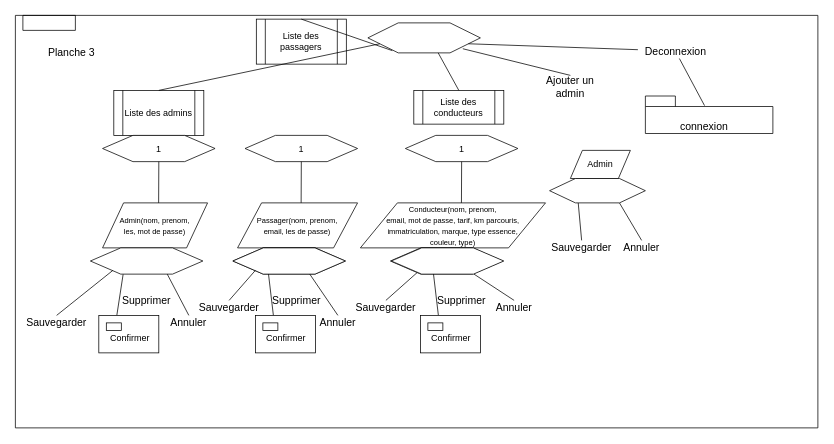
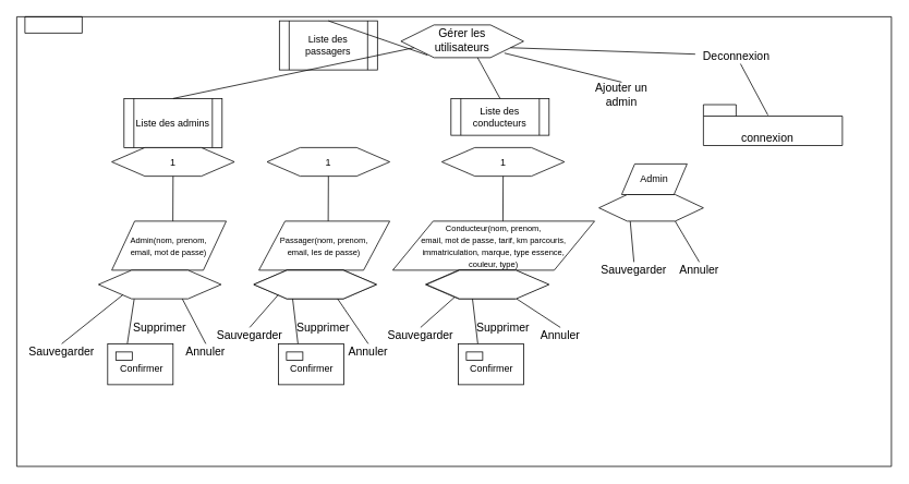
  <mxCell id="0" />
  <mxCell id="1" parent="0" />
  <mxCell id="2" value="" style="verticalLabelPosition=bottom;verticalAlign=top;html=1;shape=mxgraph.basic.rect;fillColor2=none;strokeWidth=1;size=20;indent=5;labelBackgroundColor=none;fontSize=14;fontColor=#000000;textOpacity=0;fillColor=none;" parent="1" vertex="1"><mxGeometry x="20" y="20" width="1070" height="550" as="geometry" /></mxCell>
  <mxCell id="3" value="" style="verticalLabelPosition=bottom;verticalAlign=top;html=1;shape=mxgraph.basic.rect;fillColor2=none;strokeWidth=1;size=20;indent=5;labelBackgroundColor=none;fillColor=none;fontSize=14;fontColor=#000000;" parent="1" vertex="1"><mxGeometry x="30" y="20" width="70" height="20" as="geometry" /></mxCell>
- <mxCell id="4" value="Planche 3" style="text;html=1;strokeColor=none;fillColor=none;align=center;verticalAlign=middle;whiteSpace=wrap;rounded=0;fontSize=14;" parent="1" vertex="1"><mxGeometry x="60" y="60" width="70" height="20" as="geometry" /></mxCell>
  <mxCell id="5" value="Liste des admins" style="shape=process;whiteSpace=wrap;html=1;backgroundOutline=1;" parent="1" vertex="1"><mxGeometry x="151.25" y="120" width="120" height="60" as="geometry" /></mxCell>
  <mxCell id="6" value="Liste des passagers" style="shape=process;whiteSpace=wrap;html=1;backgroundOutline=1;" parent="1" vertex="1"><mxGeometry x="341.25" y="25" width="120" height="60" as="geometry" /></mxCell>
  <mxCell id="7" value="Liste des conducteurs" style="shape=process;whiteSpace=wrap;html=1;backgroundOutline=1;" parent="1" vertex="1"><mxGeometry x="551.25" y="120" width="120" height="45" as="geometry" /></mxCell>
  <mxCell id="8" value="" style="verticalLabelPosition=bottom;verticalAlign=top;html=1;shape=hexagon;perimeter=hexagonPerimeter2;arcSize=6;size=0.27;" parent="1" vertex="1"><mxGeometry x="136.25" y="180" width="150" height="35" as="geometry" /></mxCell>
  <mxCell id="9" value="1" style="text;html=1;resizable=0;autosize=1;align=center;verticalAlign=middle;points=[];fillColor=none;strokeColor=none;rounded=0;" parent="1" vertex="1"><mxGeometry x="201.25" y="187.5" width="20" height="20" as="geometry" /></mxCell>
- <mxCell id="10" value="&lt;font style=&quot;font-size: 10px&quot;&gt;Admin(nom, prenom, &lt;br&gt;les, mot de passe)&lt;/font&gt;" style="shape=parallelogram;perimeter=parallelogramPerimeter;whiteSpace=wrap;html=1;" parent="1" vertex="1"><mxGeometry x="136.25" y="270" width="140" height="60" as="geometry" /></mxCell>
+ <mxCell id="10" value="&lt;font style=&quot;font-size: 10px&quot;&gt;Admin(nom, prenom, &lt;br&gt;email, mot de passe)&lt;/font&gt;" style="shape=parallelogram;perimeter=parallelogramPerimeter;whiteSpace=wrap;html=1;" parent="1" vertex="1"><mxGeometry x="136.25" y="270" width="140" height="60" as="geometry" /></mxCell>
  <mxCell id="11" value="" style="endArrow=none;html=1;exitX=0.5;exitY=1;exitDx=0;exitDy=0;" parent="1" source="8" edge="1"><mxGeometry width="50" height="50" relative="1" as="geometry"><mxPoint x="390" y="230" as="sourcePoint" /><mxPoint x="211" y="270" as="targetPoint" /></mxGeometry></mxCell>
  <mxCell id="12" value="" style="verticalLabelPosition=bottom;verticalAlign=top;html=1;shape=hexagon;perimeter=hexagonPerimeter2;arcSize=6;size=0.27;" parent="1" vertex="1"><mxGeometry x="326.25" y="180" width="150" height="35" as="geometry" /></mxCell>
  <mxCell id="13" value="&lt;font style=&quot;font-size: 10px&quot;&gt;Passager(nom, prenom, &lt;br&gt;email, les de passe)&lt;/font&gt;" style="shape=parallelogram;perimeter=parallelogramPerimeter;whiteSpace=wrap;html=1;" parent="1" vertex="1"><mxGeometry x="316.25" y="270" width="160" height="60" as="geometry" /></mxCell>
  <mxCell id="14" value="" style="endArrow=none;html=1;exitX=0.5;exitY=1;exitDx=0;exitDy=0;" parent="1" source="12" edge="1"><mxGeometry width="50" height="50" relative="1" as="geometry"><mxPoint x="580" y="230" as="sourcePoint" /><mxPoint x="401" y="270" as="targetPoint" /></mxGeometry></mxCell>
  <mxCell id="15" value="1" style="text;html=1;resizable=0;autosize=1;align=center;verticalAlign=middle;points=[];fillColor=none;strokeColor=none;rounded=0;" parent="1" vertex="1"><mxGeometry x="391.25" y="187.5" width="20" height="20" as="geometry" /></mxCell>
  <mxCell id="16" value="" style="verticalLabelPosition=bottom;verticalAlign=top;html=1;shape=hexagon;perimeter=hexagonPerimeter2;arcSize=6;size=0.27;" parent="1" vertex="1"><mxGeometry x="540" y="180" width="150" height="35" as="geometry" /></mxCell>
  <mxCell id="17" value="&lt;font style=&quot;font-size: 10px&quot;&gt;Conducteur(nom, prenom, &lt;br&gt;email, mot de passe, tarif, km parcouris, immatriculation, marque, type essence, &lt;br&gt;couleur, type)&lt;/font&gt;" style="shape=parallelogram;perimeter=parallelogramPerimeter;whiteSpace=wrap;html=1;" parent="1" vertex="1"><mxGeometry x="480" y="270" width="246.87" height="60" as="geometry" /></mxCell>
  <mxCell id="18" value="" style="endArrow=none;html=1;exitX=0.5;exitY=1;exitDx=0;exitDy=0;" parent="1" source="16" edge="1"><mxGeometry width="50" height="50" relative="1" as="geometry"><mxPoint x="793.75" y="230" as="sourcePoint" /><mxPoint x="614.75" y="270" as="targetPoint" /></mxGeometry></mxCell>
  <mxCell id="19" value="1" style="text;html=1;resizable=0;autosize=1;align=center;verticalAlign=middle;points=[];fillColor=none;strokeColor=none;rounded=0;" parent="1" vertex="1"><mxGeometry x="605" y="187.5" width="20" height="20" as="geometry" /></mxCell>
  <mxCell id="20" value="" style="group" parent="1" vertex="1" connectable="0"><mxGeometry x="120" y="330" width="150" height="35" as="geometry" /></mxCell>
  <mxCell id="21" value="" style="verticalLabelPosition=bottom;verticalAlign=top;html=1;shape=hexagon;perimeter=hexagonPerimeter2;arcSize=6;size=0.27;" parent="20" vertex="1"><mxGeometry width="150" height="35" as="geometry" /></mxCell>
  <mxCell id="22" value="" style="group" parent="1" vertex="1" connectable="0"><mxGeometry x="310" y="330" width="171.25" height="140" as="geometry" /></mxCell>
  <mxCell id="23" value="" style="verticalLabelPosition=bottom;verticalAlign=top;html=1;shape=hexagon;perimeter=hexagonPerimeter2;arcSize=6;size=0.27;" parent="22" vertex="1"><mxGeometry width="150" height="35" as="geometry" /></mxCell>
  <mxCell id="24" value="" style="group" parent="22" vertex="1" connectable="0"><mxGeometry width="150" height="35" as="geometry" /></mxCell>
  <mxCell id="25" value="" style="verticalLabelPosition=bottom;verticalAlign=top;html=1;shape=hexagon;perimeter=hexagonPerimeter2;arcSize=6;size=0.27;" parent="24" vertex="1"><mxGeometry width="150" height="35" as="geometry" /></mxCell>
  <mxCell id="26" value="" style="endArrow=none;html=1;exitX=0.5;exitY=0;exitDx=0;exitDy=0;" parent="22" source="27" edge="1"><mxGeometry width="50" height="50" relative="1" as="geometry"><mxPoint x="-20" y="80" as="sourcePoint" /><mxPoint x="30" y="30" as="targetPoint" /></mxGeometry></mxCell>
  <mxCell id="27" value="Sauvegarder" style="text;html=1;strokeColor=none;fillColor=none;align=center;verticalAlign=middle;whiteSpace=wrap;rounded=0;fontSize=14;" parent="22" vertex="1"><mxGeometry x="-40" y="70" width="70" height="20" as="geometry" /></mxCell>
  <mxCell id="28" value="Annuler" style="text;html=1;strokeColor=none;fillColor=none;align=center;verticalAlign=middle;whiteSpace=wrap;rounded=0;fontSize=14;" parent="22" vertex="1"><mxGeometry x="105" y="90" width="70" height="20" as="geometry" /></mxCell>
  <mxCell id="29" value="" style="endArrow=none;html=1;exitX=0.5;exitY=0;exitDx=0;exitDy=0;entryX=0.375;entryY=1;entryDx=0;entryDy=0;" parent="22" source="28" edge="1"><mxGeometry width="50" height="50" relative="1" as="geometry"><mxPoint x="101.25" y="90" as="sourcePoint" /><mxPoint x="102.5" y="35" as="targetPoint" /></mxGeometry></mxCell>
  <mxCell id="30" value="Supprimer" style="text;html=1;strokeColor=none;fillColor=none;align=center;verticalAlign=middle;whiteSpace=wrap;rounded=0;fontSize=14;" vertex="1" parent="22"><mxGeometry x="50" y="60" width="70" height="20" as="geometry" /></mxCell>
  <mxCell id="31" value="" style="endArrow=none;html=1;entryX=0.375;entryY=1;entryDx=0;entryDy=0;" edge="1" parent="22"><mxGeometry width="50" height="50" relative="1" as="geometry"><mxPoint x="54" y="90" as="sourcePoint" /><mxPoint x="47.5" y="35" as="targetPoint" /></mxGeometry></mxCell>
  <mxCell id="32" value="" style="rounded=0;whiteSpace=wrap;html=1;" vertex="1" parent="22"><mxGeometry x="30" y="90" width="80" height="50" as="geometry" /></mxCell>
  <mxCell id="33" value="" style="rounded=0;whiteSpace=wrap;html=1;" vertex="1" parent="22"><mxGeometry x="40" y="100" width="20" height="10" as="geometry" /></mxCell>
  <mxCell id="34" value="Confirmer" style="text;html=1;strokeColor=none;fillColor=none;align=center;verticalAlign=middle;whiteSpace=wrap;rounded=0;" vertex="1" parent="22"><mxGeometry x="51.25" y="110" width="40" height="20" as="geometry" /></mxCell>
  <mxCell id="35" value="" style="group" parent="1" vertex="1" connectable="0"><mxGeometry x="520" y="330" width="180.25" height="110" as="geometry" /></mxCell>
  <mxCell id="36" value="" style="verticalLabelPosition=bottom;verticalAlign=top;html=1;shape=hexagon;perimeter=hexagonPerimeter2;arcSize=6;size=0.27;" parent="35" vertex="1"><mxGeometry width="150" height="35" as="geometry" /></mxCell>
  <mxCell id="37" value="" style="endArrow=none;html=1;exitX=0.5;exitY=0;exitDx=0;exitDy=0;" parent="35" source="46" edge="1"><mxGeometry width="50" height="50" relative="1" as="geometry"><mxPoint x="-331" y="-240" as="sourcePoint" /><mxPoint x="39" y="30" as="targetPoint" /></mxGeometry></mxCell>
  <mxCell id="38" value="Annuler" style="text;html=1;strokeColor=none;fillColor=none;align=center;verticalAlign=middle;whiteSpace=wrap;rounded=0;fontSize=14;" parent="35" vertex="1"><mxGeometry x="130" y="70" width="70" height="20" as="geometry" /></mxCell>
  <mxCell id="39" value="" style="endArrow=none;html=1;exitX=0.5;exitY=0;exitDx=0;exitDy=0;entryX=0.375;entryY=1;entryDx=0;entryDy=0;" parent="35" source="38" edge="1"><mxGeometry width="50" height="50" relative="1" as="geometry"><mxPoint x="-209.75" y="-230" as="sourcePoint" /><mxPoint x="111.5" y="35" as="targetPoint" /></mxGeometry></mxCell>
  <mxCell id="40" value="" style="group" parent="35" vertex="1" connectable="0"><mxGeometry x="1.25" width="150" height="35" as="geometry" /></mxCell>
  <mxCell id="41" value="" style="verticalLabelPosition=bottom;verticalAlign=top;html=1;shape=hexagon;perimeter=hexagonPerimeter2;arcSize=6;size=0.27;" parent="40" vertex="1"><mxGeometry width="150" height="35" as="geometry" /></mxCell>
  <mxCell id="42" value="" style="endArrow=none;html=1;exitX=0.5;exitY=0;exitDx=0;exitDy=0;" parent="1" source="43" edge="1"><mxGeometry width="50" height="50" relative="1" as="geometry"><mxPoint x="100" y="410" as="sourcePoint" /><mxPoint x="150" y="360" as="targetPoint" /></mxGeometry></mxCell>
  <mxCell id="43" value="Sauvegarder" style="text;html=1;strokeColor=none;fillColor=none;align=center;verticalAlign=middle;whiteSpace=wrap;rounded=0;fontSize=14;" parent="1" vertex="1"><mxGeometry x="40" y="420" width="70" height="20" as="geometry" /></mxCell>
  <mxCell id="44" value="" style="endArrow=none;html=1;exitX=0.5;exitY=0;exitDx=0;exitDy=0;entryX=0.375;entryY=1;entryDx=0;entryDy=0;" parent="1" source="45" edge="1"><mxGeometry width="50" height="50" relative="1" as="geometry"><mxPoint x="221.25" y="420" as="sourcePoint" /><mxPoint x="222.5" y="365" as="targetPoint" /></mxGeometry></mxCell>
  <mxCell id="45" value="Annuler" style="text;html=1;strokeColor=none;fillColor=none;align=center;verticalAlign=middle;whiteSpace=wrap;rounded=0;fontSize=14;" parent="1" vertex="1"><mxGeometry x="216.25" y="420" width="70" height="20" as="geometry" /></mxCell>
  <mxCell id="46" value="Sauvegarder" style="text;html=1;strokeColor=none;fillColor=none;align=center;verticalAlign=middle;whiteSpace=wrap;rounded=0;fontSize=14;" parent="1" vertex="1"><mxGeometry x="479" y="400" width="70" height="20" as="geometry" /></mxCell>
  <mxCell id="47" value="" style="verticalLabelPosition=bottom;verticalAlign=top;html=1;shape=hexagon;perimeter=hexagonPerimeter2;arcSize=6;size=0.27;" parent="1" vertex="1"><mxGeometry x="490" y="30" width="150" height="40" as="geometry" /></mxCell>
+ <mxCell id="48" value="Gérer les utilisateurs" style="text;html=1;strokeColor=none;fillColor=none;align=center;verticalAlign=middle;whiteSpace=wrap;rounded=0;fontSize=14;" parent="1" vertex="1"><mxGeometry x="515" y="37.5" width="100" height="20" as="geometry" /></mxCell>
  <mxCell id="49" value="" style="endArrow=none;html=1;fontSize=14;entryX=0;entryY=0.75;entryDx=0;entryDy=0;exitX=0.5;exitY=0;exitDx=0;exitDy=0;" parent="1" source="5" target="47" edge="1"><mxGeometry width="50" height="50" relative="1" as="geometry"><mxPoint x="400" y="200" as="sourcePoint" /><mxPoint x="450" y="150" as="targetPoint" /></mxGeometry></mxCell>
  <mxCell id="50" value="" style="endArrow=none;html=1;fontSize=14;entryX=0.217;entryY=0.925;entryDx=0;entryDy=0;exitX=0.5;exitY=0;exitDx=0;exitDy=0;entryPerimeter=0;" parent="1" source="6" target="47" edge="1"><mxGeometry width="50" height="50" relative="1" as="geometry"><mxPoint x="221.25" y="130" as="sourcePoint" /><mxPoint x="515.945" y="67.874" as="targetPoint" /></mxGeometry></mxCell>
  <mxCell id="51" value="" style="endArrow=none;html=1;fontSize=14;entryX=0.625;entryY=1;entryDx=0;entryDy=0;exitX=0.5;exitY=0;exitDx=0;exitDy=0;" parent="1" source="7" target="47" edge="1"><mxGeometry width="50" height="50" relative="1" as="geometry"><mxPoint x="411.25" y="130" as="sourcePoint" /><mxPoint x="532.55" y="77" as="targetPoint" /></mxGeometry></mxCell>
  <mxCell id="52" value="" style="endArrow=none;html=1;fontSize=14;fontColor=#000000;entryX=1;entryY=0.75;entryDx=0;entryDy=0;" parent="1" source="53" target="47" edge="1"><mxGeometry width="50" height="50" relative="1" as="geometry"><mxPoint x="660" y="267.5" as="sourcePoint" /><mxPoint x="690" y="57.5" as="targetPoint" /></mxGeometry></mxCell>
  <mxCell id="53" value="Deconnexion" style="text;html=1;align=center;verticalAlign=middle;resizable=0;points=[];autosize=1;fontSize=14;fontColor=#000000;" parent="1" vertex="1"><mxGeometry x="850" y="57.5" width="100" height="20" as="geometry" /></mxCell>
  <mxCell id="54" value="" style="shape=folder;fontStyle=1;spacingTop=10;tabWidth=40;tabHeight=14;tabPosition=left;html=1;labelBackgroundColor=none;fillColor=none;fontSize=14;fontColor=#000000;" parent="1" vertex="1"><mxGeometry x="860" y="127.5" width="170" height="50" as="geometry" /></mxCell>
  <mxCell id="55" value="connexion" style="text;html=1;align=center;verticalAlign=middle;resizable=0;points=[];autosize=1;fontSize=14;fontColor=#000000;" parent="1" vertex="1"><mxGeometry x="897.5" y="157.5" width="80" height="20" as="geometry" /></mxCell>
  <mxCell id="56" value="" style="endArrow=none;html=1;fontSize=14;fontColor=#000000;exitX=0.464;exitY=0.256;exitDx=0;exitDy=0;exitPerimeter=0;" parent="1" source="54" target="53" edge="1"><mxGeometry width="50" height="50" relative="1" as="geometry"><mxPoint x="770" y="247.5" as="sourcePoint" /><mxPoint x="820" y="197.5" as="targetPoint" /></mxGeometry></mxCell>
  <mxCell id="57" value="" style="endArrow=none;html=1;fontSize=14;entryX=0.844;entryY=0.862;entryDx=0;entryDy=0;entryPerimeter=0;exitX=0.5;exitY=0;exitDx=0;exitDy=0;" parent="1" source="58" target="47" edge="1"><mxGeometry width="50" height="50" relative="1" as="geometry"><mxPoint x="720" y="250" as="sourcePoint" /><mxPoint x="770" y="200" as="targetPoint" /></mxGeometry></mxCell>
  <mxCell id="58" value="Ajouter un admin" style="text;html=1;strokeColor=none;fillColor=none;align=center;verticalAlign=middle;whiteSpace=wrap;rounded=0;fontSize=14;" parent="1" vertex="1"><mxGeometry x="720" y="100" width="80" height="30" as="geometry" /></mxCell>
  <mxCell id="59" value="Admin" style="shape=parallelogram;perimeter=parallelogramPerimeter;whiteSpace=wrap;html=1;" parent="1" vertex="1"><mxGeometry x="760" y="200" width="80" height="37.5" as="geometry" /></mxCell>
  <mxCell id="60" value="" style="endArrow=none;html=1;exitX=0.5;exitY=0;exitDx=0;exitDy=0;" parent="1" source="65" edge="1"><mxGeometry width="50" height="50" relative="1" as="geometry"><mxPoint x="-130" y="-325" as="sourcePoint" /><mxPoint x="770" y="265" as="targetPoint" /></mxGeometry></mxCell>
  <mxCell id="61" value="Annuler" style="text;html=1;strokeColor=none;fillColor=none;align=center;verticalAlign=middle;whiteSpace=wrap;rounded=0;fontSize=14;" parent="1" vertex="1"><mxGeometry x="820" y="320" width="70" height="20" as="geometry" /></mxCell>
  <mxCell id="62" value="" style="endArrow=none;html=1;exitX=0.5;exitY=0;exitDx=0;exitDy=0;entryX=0.726;entryY=0.979;entryDx=0;entryDy=0;entryPerimeter=0;" parent="1" source="61" target="64" edge="1"><mxGeometry width="50" height="50" relative="1" as="geometry"><mxPoint x="-8.75" y="-315" as="sourcePoint" /><mxPoint x="842.5" y="270" as="targetPoint" /></mxGeometry></mxCell>
  <mxCell id="63" value="" style="group" parent="1" vertex="1" connectable="0"><mxGeometry x="732.25" y="237.5" width="127.75" height="32.5" as="geometry" /></mxCell>
  <mxCell id="64" value="" style="verticalLabelPosition=bottom;verticalAlign=top;html=1;shape=hexagon;perimeter=hexagonPerimeter2;arcSize=6;size=0.27;" parent="63" vertex="1"><mxGeometry width="127.75" height="32.5" as="geometry" /></mxCell>
  <mxCell id="65" value="Sauvegarder" style="text;html=1;strokeColor=none;fillColor=none;align=center;verticalAlign=middle;whiteSpace=wrap;rounded=0;fontSize=14;" parent="1" vertex="1"><mxGeometry x="740" y="320" width="70" height="20" as="geometry" /></mxCell>
  <mxCell id="66" value="Supprimer" style="text;html=1;strokeColor=none;fillColor=none;align=center;verticalAlign=middle;whiteSpace=wrap;rounded=0;fontSize=14;" parent="1" vertex="1"><mxGeometry x="580" y="390" width="70" height="20" as="geometry" /></mxCell>
  <mxCell id="67" value="" style="endArrow=none;html=1;entryX=0.375;entryY=1;entryDx=0;entryDy=0;" parent="1" target="41" edge="1"><mxGeometry width="50" height="50" relative="1" as="geometry"><mxPoint x="584" y="420" as="sourcePoint" /><mxPoint x="284" y="45" as="targetPoint" /></mxGeometry></mxCell>
  <mxCell id="68" value="" style="rounded=0;whiteSpace=wrap;html=1;" vertex="1" parent="1"><mxGeometry x="560" y="420" width="80" height="50" as="geometry" /></mxCell>
  <mxCell id="69" value="" style="rounded=0;whiteSpace=wrap;html=1;" vertex="1" parent="1"><mxGeometry x="570" y="430" width="20" height="10" as="geometry" /></mxCell>
  <mxCell id="70" value="Confirmer" style="text;html=1;strokeColor=none;fillColor=none;align=center;verticalAlign=middle;whiteSpace=wrap;rounded=0;" vertex="1" parent="1"><mxGeometry x="581.25" y="440" width="40" height="20" as="geometry" /></mxCell>
  <mxCell id="71" value="Supprimer" style="text;html=1;strokeColor=none;fillColor=none;align=center;verticalAlign=middle;whiteSpace=wrap;rounded=0;fontSize=14;" vertex="1" parent="1"><mxGeometry x="160" y="390" width="70" height="20" as="geometry" /></mxCell>
  <mxCell id="72" value="" style="endArrow=none;html=1;entryX=0.291;entryY=1.01;entryDx=0;entryDy=0;entryPerimeter=0;" edge="1" parent="1" target="21"><mxGeometry width="50" height="50" relative="1" as="geometry"><mxPoint x="155.25" y="420" as="sourcePoint" /><mxPoint x="148.75" y="365" as="targetPoint" /></mxGeometry></mxCell>
  <mxCell id="73" value="" style="rounded=0;whiteSpace=wrap;html=1;" vertex="1" parent="1"><mxGeometry x="131.25" y="420" width="80" height="50" as="geometry" /></mxCell>
  <mxCell id="74" value="" style="rounded=0;whiteSpace=wrap;html=1;" vertex="1" parent="1"><mxGeometry x="141.25" y="430" width="20" height="10" as="geometry" /></mxCell>
  <mxCell id="75" value="Confirmer" style="text;html=1;strokeColor=none;fillColor=none;align=center;verticalAlign=middle;whiteSpace=wrap;rounded=0;" vertex="1" parent="1"><mxGeometry x="152.5" y="440" width="40" height="20" as="geometry" /></mxCell>
